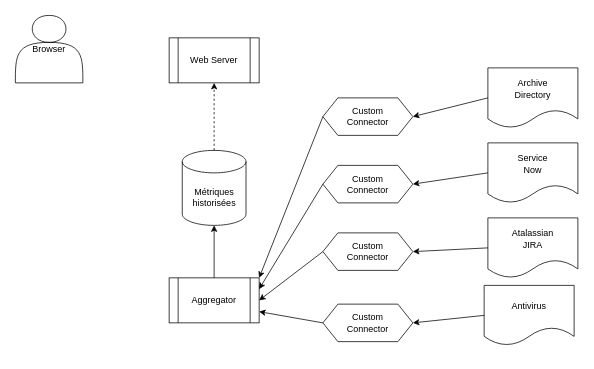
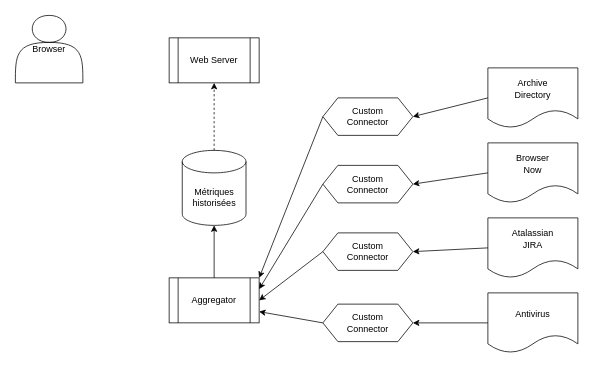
  <mxCell id="0" />
  <mxCell id="1" parent="0" />
  <mxCell id="2" value="&lt;div&gt;Métriques&lt;/div&gt;&lt;div&gt;historisées&lt;br&gt;&lt;/div&gt;" style="shape=cylinder3;whiteSpace=wrap;html=1;boundedLbl=1;backgroundOutline=1;size=15;" vertex="1" parent="1"><mxGeometry x="242.5" y="200" width="85" height="100" as="geometry" /></mxCell>
  <mxCell id="3" value="Aggregator" style="shape=process;whiteSpace=wrap;html=1;backgroundOutline=1;" vertex="1" parent="1"><mxGeometry x="225" y="370" width="120" height="60" as="geometry" /></mxCell>
  <mxCell id="4" value="Web Server" style="shape=process;whiteSpace=wrap;html=1;backgroundOutline=1;" vertex="1" parent="1"><mxGeometry x="225" y="50" width="120" height="60" as="geometry" /></mxCell>
  <mxCell id="5" value="Browser" style="shape=actor;whiteSpace=wrap;html=1;" vertex="1" parent="1"><mxGeometry x="20" y="20" width="90" height="90" as="geometry" /></mxCell>
  <mxCell id="6" value="" style="endArrow=classic;html=1;rounded=0;entryX=0.5;entryY=1;entryDx=0;entryDy=0;exitX=0.5;exitY=0;exitDx=0;exitDy=0;exitPerimeter=0;dashed=1;" edge="1" parent="1" source="2" target="4"><mxGeometry width="50" height="50" relative="1" as="geometry"><mxPoint x="170" y="180" as="sourcePoint" /><mxPoint x="220" y="130" as="targetPoint" /></mxGeometry></mxCell>
  <mxCell id="7" value="" style="endArrow=classic;html=1;rounded=0;entryX=0.5;entryY=1;entryDx=0;entryDy=0;entryPerimeter=0;exitX=0.5;exitY=0;exitDx=0;exitDy=0;" edge="1" parent="1" source="3" target="2"><mxGeometry width="50" height="50" relative="1" as="geometry"><mxPoint x="140" y="360" as="sourcePoint" /><mxPoint x="190" y="310" as="targetPoint" /></mxGeometry></mxCell>
  <mxCell id="8" value="&lt;div&gt;Archive&lt;/div&gt;&lt;div&gt;Directory&lt;br&gt;&lt;/div&gt;" style="shape=document;whiteSpace=wrap;html=1;boundedLbl=1;" vertex="1" parent="1"><mxGeometry x="650" y="90" width="120" height="80" as="geometry" /></mxCell>
- <mxCell id="9" value="&lt;div&gt;Service&lt;/div&gt;&lt;div&gt;Now&lt;br&gt;&lt;/div&gt;" style="shape=document;whiteSpace=wrap;html=1;boundedLbl=1;" vertex="1" parent="1"><mxGeometry x="650" y="190" width="120" height="80" as="geometry" /></mxCell>
+ <mxCell id="9" value="&lt;div&gt;Browser&lt;/div&gt;&lt;div&gt;Now&lt;br&gt;&lt;/div&gt;" style="shape=document;whiteSpace=wrap;html=1;boundedLbl=1;" vertex="1" parent="1"><mxGeometry x="650" y="190" width="120" height="80" as="geometry" /></mxCell>
  <mxCell id="10" value="&lt;div&gt;Atalassian&lt;/div&gt;&lt;div&gt;JIRA&lt;br&gt;&lt;/div&gt;" style="shape=document;whiteSpace=wrap;html=1;boundedLbl=1;" vertex="1" parent="1"><mxGeometry x="650" y="290" width="120" height="80" as="geometry" /></mxCell>
- <mxCell id="11" value="&lt;div&gt;Antivirus&lt;/div&gt;" style="shape=document;whiteSpace=wrap;html=1;boundedLbl=1;" vertex="1" parent="1"><mxGeometry x="645" y="380" width="120" height="80" as="geometry" /></mxCell>
+ <mxCell id="11" value="&lt;div&gt;Antivirus&lt;/div&gt;" style="shape=document;whiteSpace=wrap;html=1;boundedLbl=1;" vertex="1" parent="1"><mxGeometry x="650" y="390" width="120" height="80" as="geometry" /></mxCell>
  <mxCell id="12" value="&lt;div&gt;Custom&lt;/div&gt;&lt;div&gt;Connector&lt;/div&gt;" style="shape=hexagon;perimeter=hexagonPerimeter2;whiteSpace=wrap;html=1;fixedSize=1;" vertex="1" parent="1"><mxGeometry x="430" y="130" width="120" height="50" as="geometry" /></mxCell>
  <mxCell id="13" value="&lt;div&gt;Custom&lt;/div&gt;&lt;div&gt;Connector&lt;/div&gt;" style="shape=hexagon;perimeter=hexagonPerimeter2;whiteSpace=wrap;html=1;fixedSize=1;" vertex="1" parent="1"><mxGeometry x="430" y="220" width="120" height="50" as="geometry" /></mxCell>
  <mxCell id="14" value="&lt;div&gt;Custom&lt;/div&gt;&lt;div&gt;Connector&lt;/div&gt;" style="shape=hexagon;perimeter=hexagonPerimeter2;whiteSpace=wrap;html=1;fixedSize=1;" vertex="1" parent="1"><mxGeometry x="430" y="310" width="120" height="50" as="geometry" /></mxCell>
  <mxCell id="15" value="&lt;div&gt;Custom&lt;/div&gt;&lt;div&gt;Connector&lt;/div&gt;" style="shape=hexagon;perimeter=hexagonPerimeter2;whiteSpace=wrap;html=1;fixedSize=1;" vertex="1" parent="1"><mxGeometry x="430" y="405" width="120" height="50" as="geometry" /></mxCell>
  <mxCell id="16" value="" style="endArrow=classic;html=1;rounded=0;exitX=0;exitY=0.5;exitDx=0;exitDy=0;entryX=1;entryY=0.5;entryDx=0;entryDy=0;" edge="1" parent="1" source="11" target="15"><mxGeometry width="50" height="50" relative="1" as="geometry"><mxPoint x="560" y="550" as="sourcePoint" /><mxPoint x="610" y="500" as="targetPoint" /></mxGeometry></mxCell>
  <mxCell id="17" value="" style="endArrow=classic;html=1;rounded=0;exitX=0;exitY=0.5;exitDx=0;exitDy=0;entryX=1;entryY=0.5;entryDx=0;entryDy=0;" edge="1" parent="1" source="8" target="12"><mxGeometry width="50" height="50" relative="1" as="geometry"><mxPoint x="590" y="70" as="sourcePoint" /><mxPoint x="640" y="20" as="targetPoint" /></mxGeometry></mxCell>
  <mxCell id="18" value="" style="endArrow=classic;html=1;rounded=0;exitX=0;exitY=0.5;exitDx=0;exitDy=0;entryX=1;entryY=0.5;entryDx=0;entryDy=0;" edge="1" parent="1" source="9" target="13"><mxGeometry width="50" height="50" relative="1" as="geometry"><mxPoint x="620" y="175" as="sourcePoint" /><mxPoint x="520" y="200" as="targetPoint" /></mxGeometry></mxCell>
  <mxCell id="19" value="" style="endArrow=classic;html=1;rounded=0;exitX=0;exitY=0.5;exitDx=0;exitDy=0;entryX=1;entryY=0.5;entryDx=0;entryDy=0;" edge="1" parent="1" source="10" target="14"><mxGeometry width="50" height="50" relative="1" as="geometry"><mxPoint x="670" y="150" as="sourcePoint" /><mxPoint x="570" y="175" as="targetPoint" /></mxGeometry></mxCell>
  <mxCell id="20" value="" style="endArrow=classic;html=1;rounded=0;exitX=0;exitY=0.5;exitDx=0;exitDy=0;entryX=1;entryY=0;entryDx=0;entryDy=0;" edge="1" parent="1" source="12" target="3"><mxGeometry width="50" height="50" relative="1" as="geometry"><mxPoint x="680" y="160" as="sourcePoint" /><mxPoint x="580" y="185" as="targetPoint" /></mxGeometry></mxCell>
  <mxCell id="21" value="" style="endArrow=classic;html=1;rounded=0;exitX=0;exitY=0.5;exitDx=0;exitDy=0;entryX=1;entryY=0.25;entryDx=0;entryDy=0;" edge="1" parent="1" source="13" target="3"><mxGeometry width="50" height="50" relative="1" as="geometry"><mxPoint x="690" y="170" as="sourcePoint" /><mxPoint x="590" y="195" as="targetPoint" /></mxGeometry></mxCell>
  <mxCell id="22" value="" style="endArrow=classic;html=1;rounded=0;exitX=0;exitY=0.5;exitDx=0;exitDy=0;entryX=1;entryY=0.5;entryDx=0;entryDy=0;" edge="1" parent="1" source="14" target="3"><mxGeometry width="50" height="50" relative="1" as="geometry"><mxPoint x="700" y="180" as="sourcePoint" /><mxPoint x="600" y="205" as="targetPoint" /></mxGeometry></mxCell>
  <mxCell id="23" value="" style="endArrow=classic;html=1;rounded=0;exitX=0;exitY=0.5;exitDx=0;exitDy=0;entryX=1;entryY=0.75;entryDx=0;entryDy=0;" edge="1" parent="1" source="15" target="3"><mxGeometry width="50" height="50" relative="1" as="geometry"><mxPoint x="710" y="190" as="sourcePoint" /><mxPoint x="610" y="215" as="targetPoint" /></mxGeometry></mxCell>
